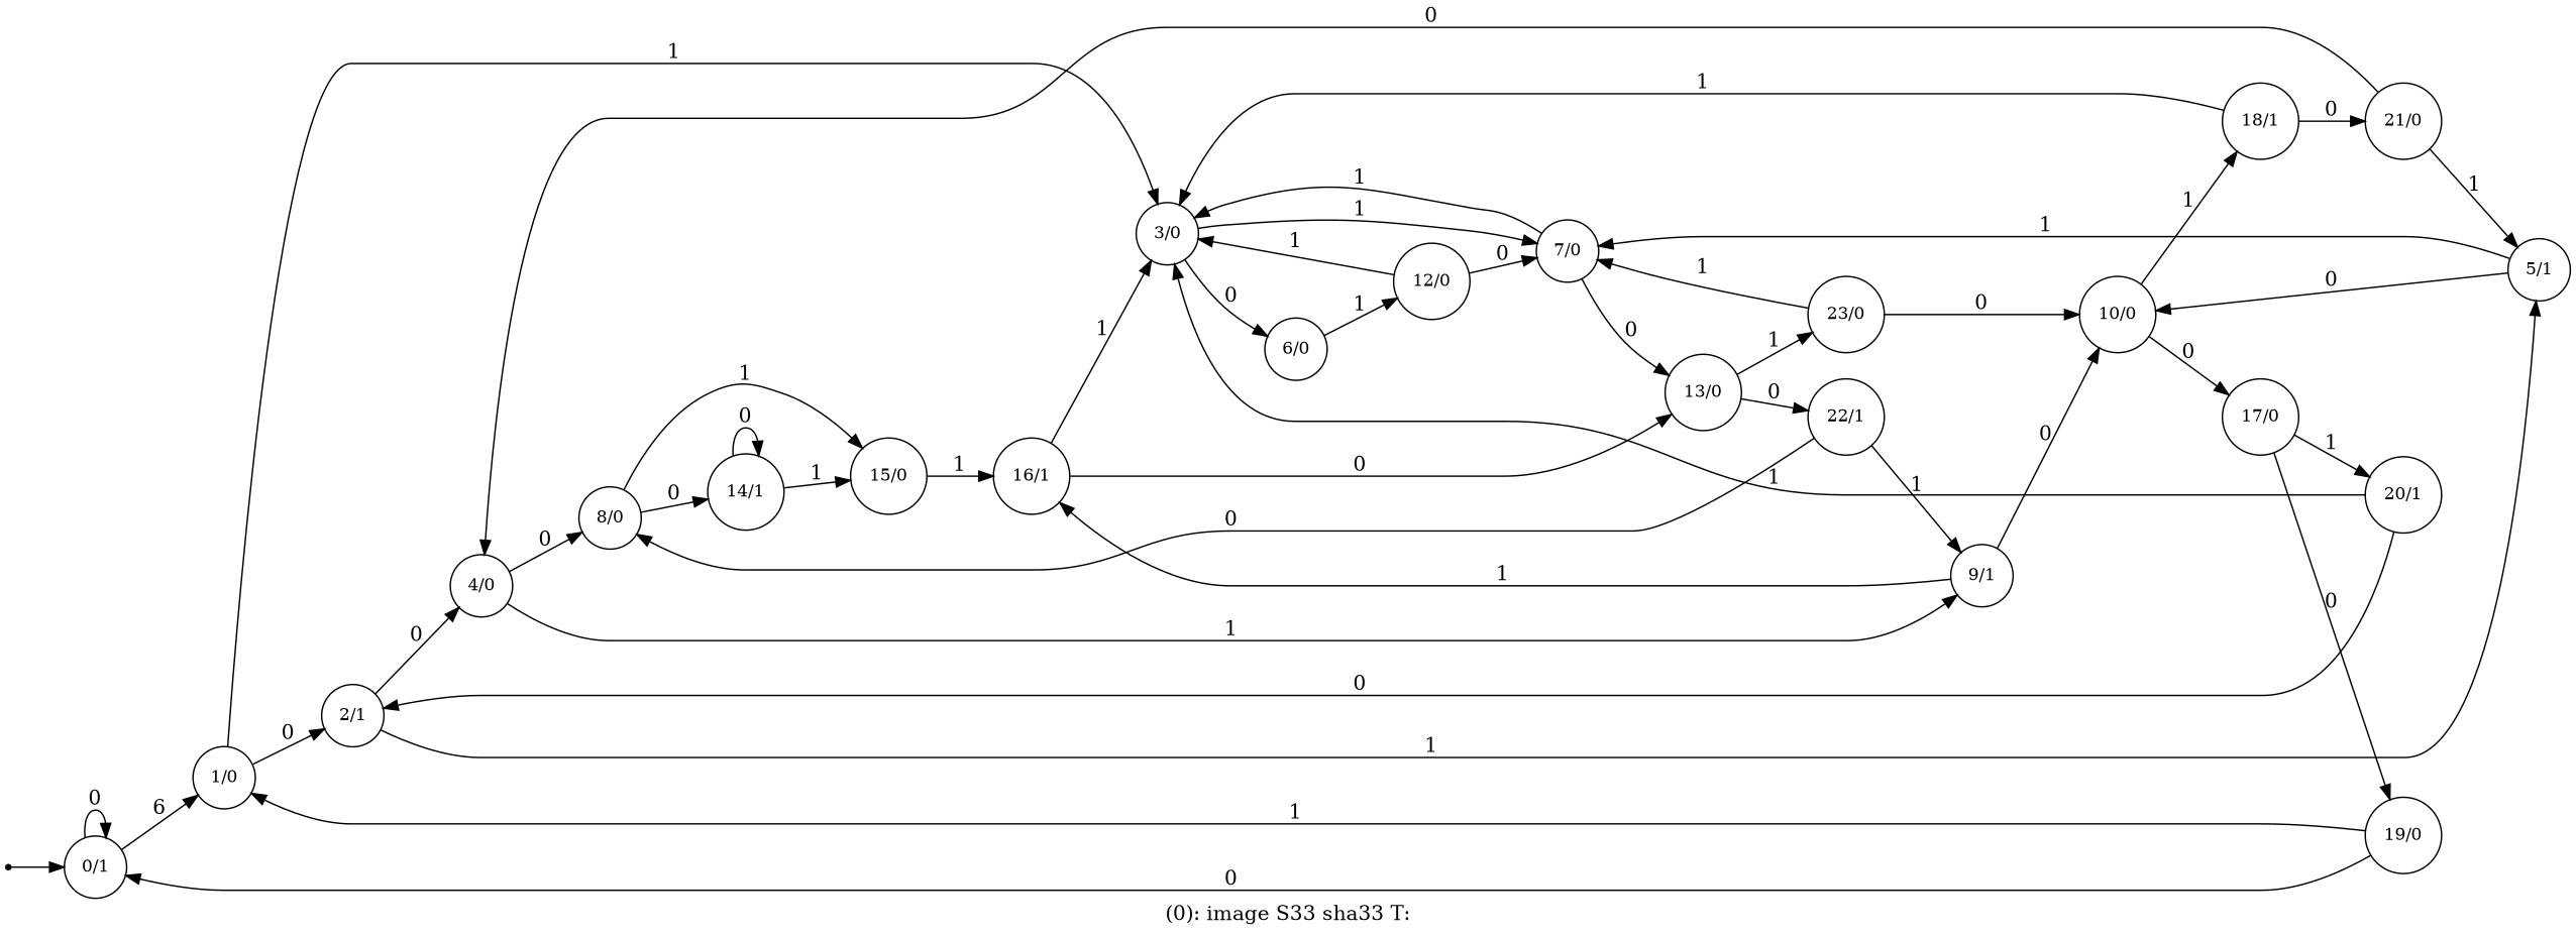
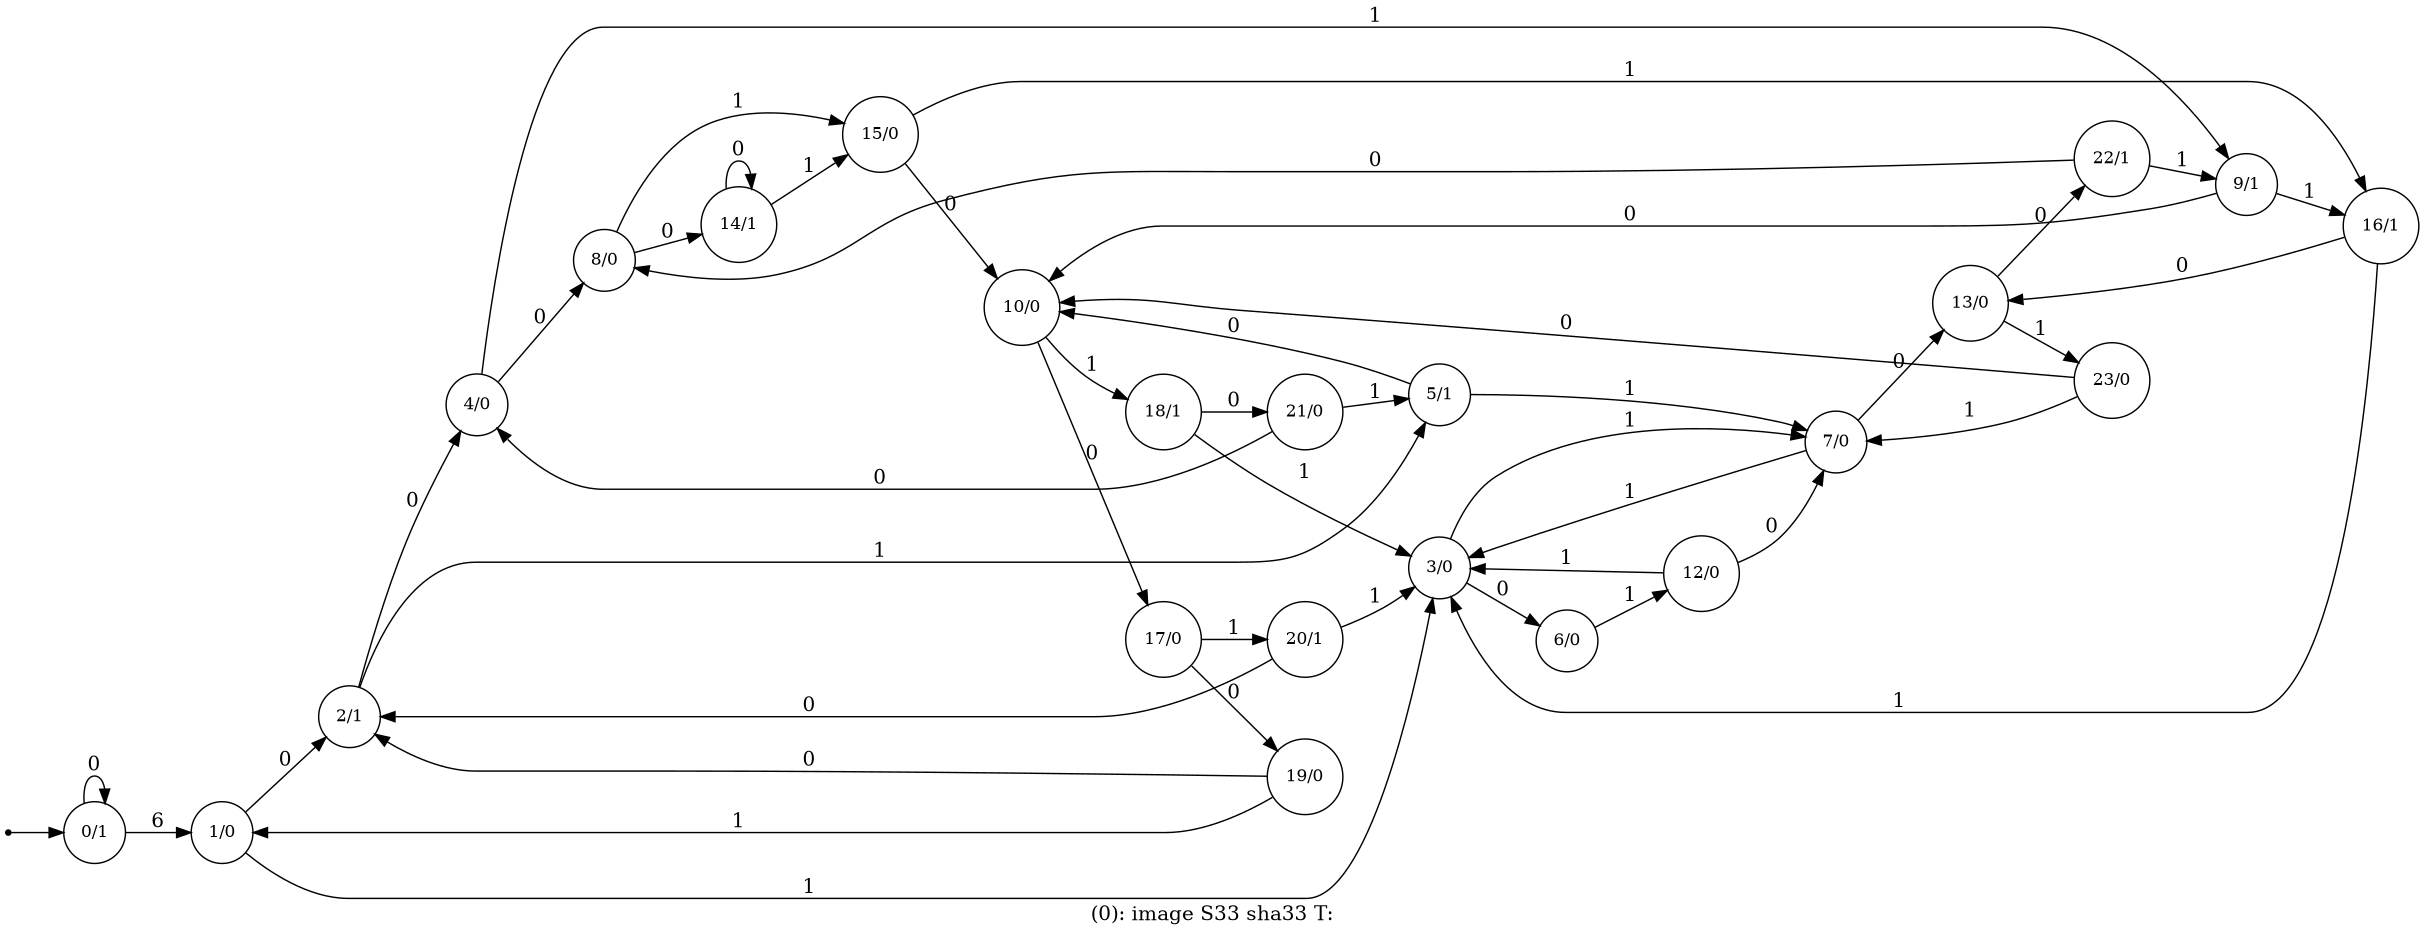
  digraph {
    label="(0): image S33 sha33 T:"
    rankdir=LR
    node [fontsize=12 shape=circle]
    n1 [label="0/1"]
    n2 [label="1/0"]
    n3 [label="2/1"]
    n4 [label="3/0"]
    n5 [label="4/0"]
    n6 [label="5/1"]
    n7 [label="6/0"]
    n8 [label="7/0"]
    n9 [label="8/0"]
    n10 [label="9/1"]
    n11 [label="10/0"]
    n12 [label="12/0"]
    n13 [label="13/0"]
    n14 [label="14/1"]
    n15 [label="15/0"]
    n16 [label="16/1"]
    n17 [label="17/0"]
    n18 [label="18/1"]
    n19 [label="22/1"]
    n20 [label="23/0"]
    n21 [label="19/0"]
    n22 [label="20/1"]
    n23 [label="21/0"]
    n24 [label="23/0" shape=point]
    n1 -> n1 [label=0]
    n1 -> n2 [label=6]
    n2 -> n3 [label=0]
    n2 -> n4 [label=1]
    n3 -> n5 [label=0]
    n3 -> n6 [label=1]
    n4 -> n7 [label=0]
    n4 -> n8 [label=1]
    n5 -> n9 [label=0]
    n5 -> n10 [label=1]
    n6 -> n8 [label=1]
    n6 -> n11 [label=0]
    n7 -> n12 [label=1]
    n8 -> n4 [label=1]
    n8 -> n13 [label=0]
    n9 -> n14 [label=0]
    n9 -> n15 [label=1]
    n10 -> n11 [label=0]
    n10 -> n16 [label=1]
    n11 -> n17 [label=0]
    n11 -> n18 [label=1]
    n12 -> n4 [label=1]
    n12 -> n8 [label=0]
    n13 -> n19 [label=0]
    n13 -> n20 [label=1]
    n14 -> n14 [label=0]
    n14 -> n15 [label=1]
+   n15 -> n11 [label=0]
    n15 -> n16 [label=1]
    n16 -> n4 [label=1]
    n16 -> n13 [label=0]
    n17 -> n21 [label=0]
    n17 -> n22 [label=1]
    n18 -> n4 [label=1]
    n18 -> n23 [label=0]
    n19 -> n9 [label=0]
    n19 -> n10 [label=1]
    n20 -> n8 [label=1]
    n20 -> n11 [label=0]
-   n21 -> n1 [label=0]
+   n21 -> n3 [label=0]
    n21 -> n2 [label=1]
    n22 -> n3 [label=0]
    n22 -> n4 [label=1]
    n23 -> n5 [label=0]
    n23 -> n6 [label=1]
    n24 -> n1
  }
